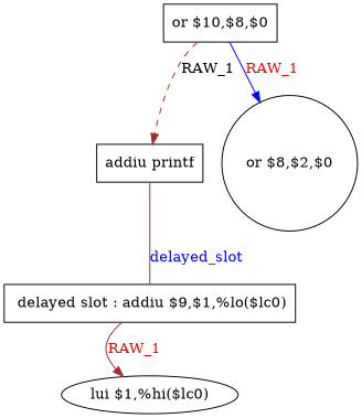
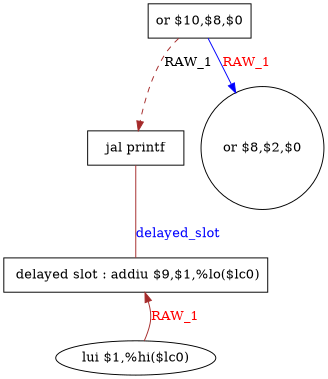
  digraph {
    node [shape=box]
    edge [color=brown fontcolor=red style=solid]
    n1 [label=" delayed slot : addiu $9,$1,%lo($lc0)"]
-   n2 [label="addiu printf"]
+   n2 [label="jal printf"]
    n3 [label="or $8,$2,$0" shape=circle]
    n4 [label="or $10,$8,$0"]
    n5 [label="lui $1,%hi($lc0)" shape=ellipse]
    n2 -> n1 [dir=none fontcolor=blue label=delayed_slot]
    n4 -> n2 [label=RAW_1 style=dashed fontcolor=""]
    n4 -> n3 [color=blue label=RAW_1]
-   n1 -> n5 [label=RAW_1]
+   n5 -> n1 [label=RAW_1]
  }
